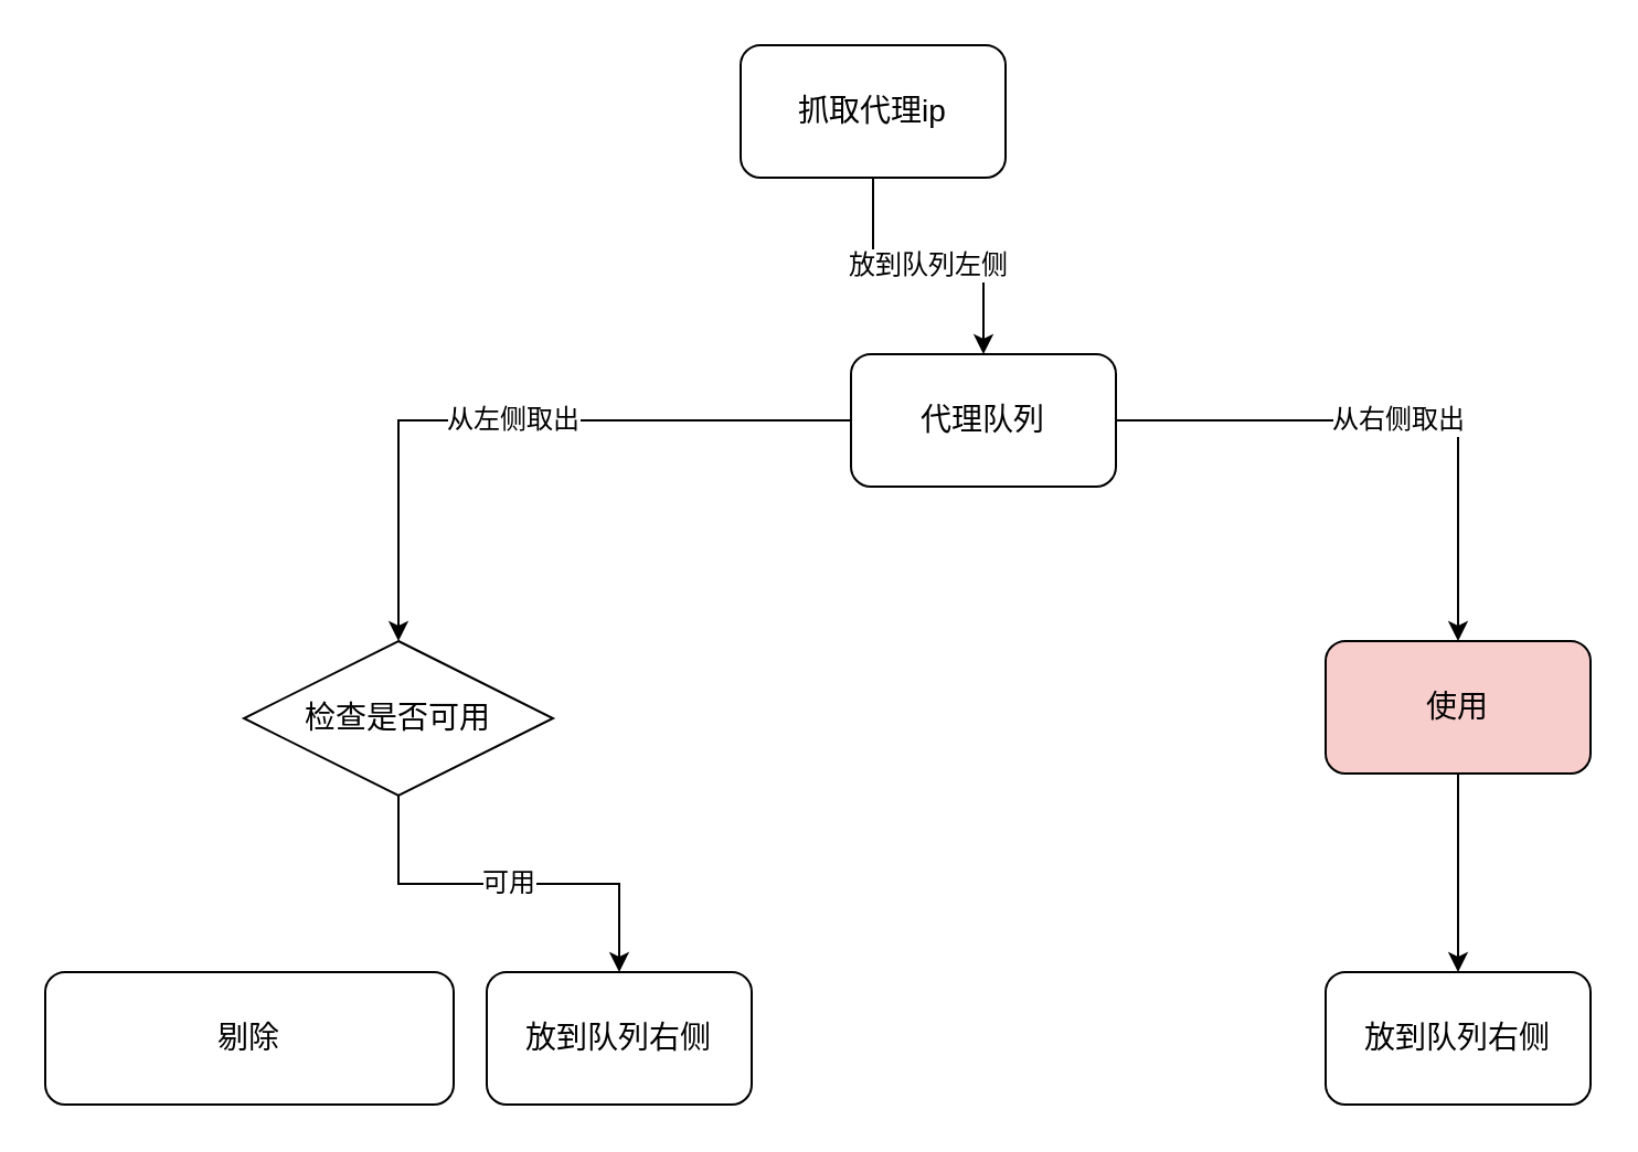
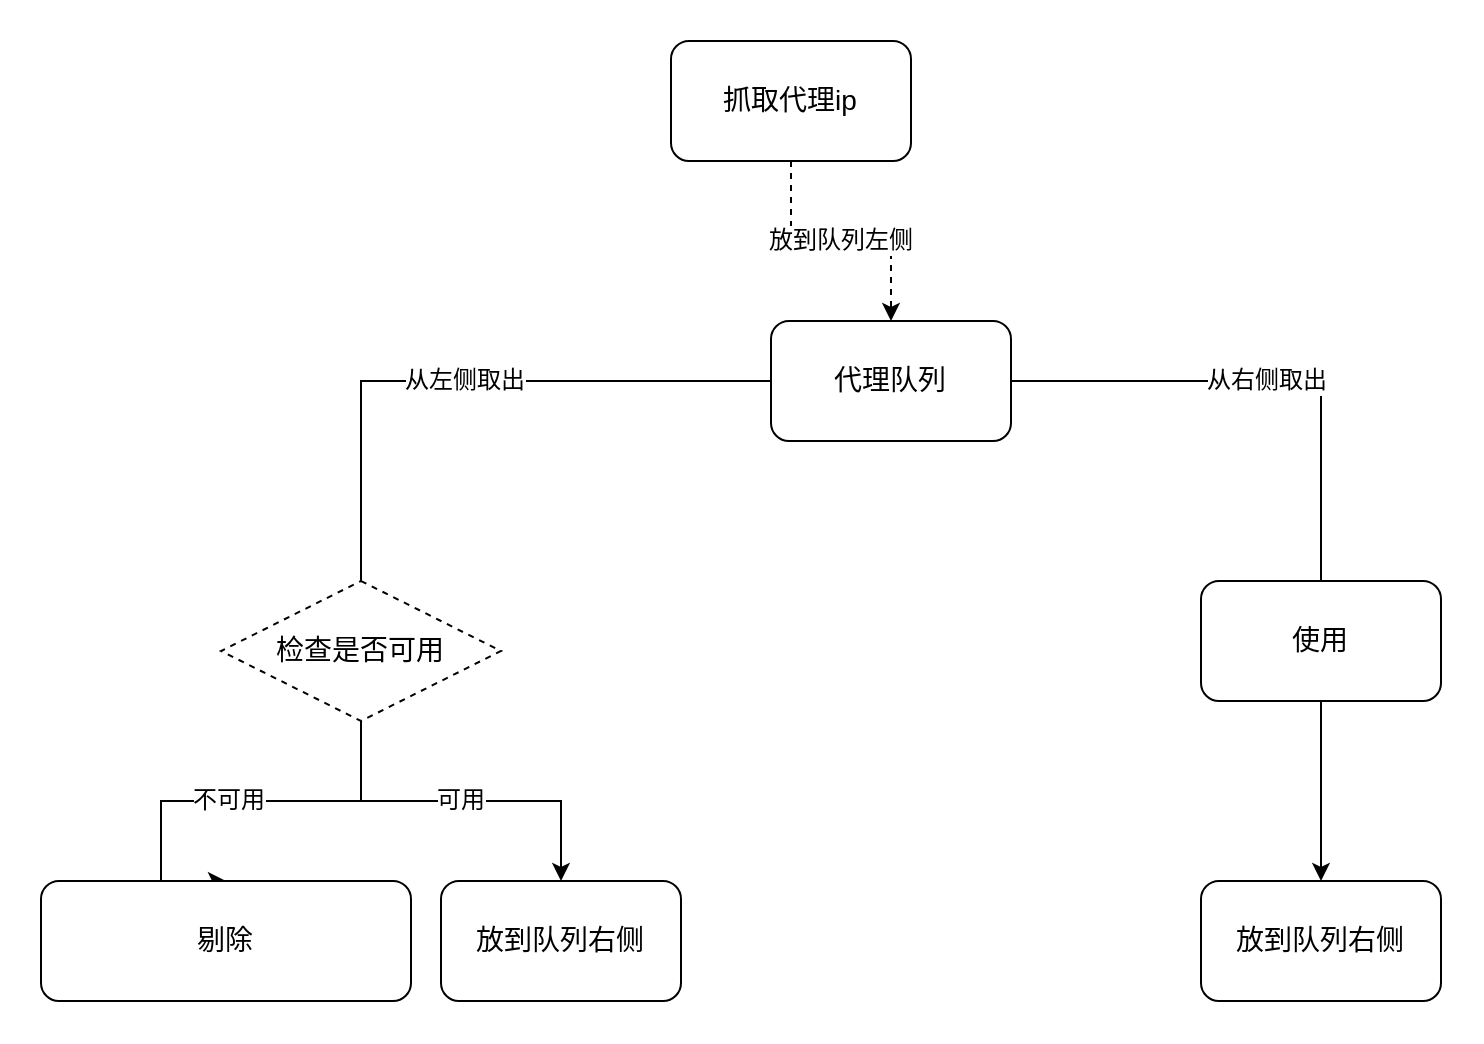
  <mxCell id="0" />
  <mxCell id="1" parent="0" />
- <mxCell id="2" value="&lt;font style=&quot;font-size: 12px&quot;&gt;放到队列左侧&lt;/font&gt;" style="edgeStyle=orthogonalEdgeStyle;rounded=0;orthogonalLoop=1;jettySize=auto;html=1;exitX=0.5;exitY=1;exitDx=0;exitDy=0;entryX=0.5;entryY=0;entryDx=0;entryDy=0;" edge="1" parent="1" source="3" target="6"><mxGeometry relative="1" as="geometry"><mxPoint x="420" y="160" as="targetPoint" /></mxGeometry></mxCell>
+ <mxCell id="2" value="&lt;font style=&quot;font-size: 12px&quot;&gt;放到队列左侧&lt;/font&gt;" style="edgeStyle=orthogonalEdgeStyle;rounded=0;orthogonalLoop=1;jettySize=auto;html=1;exitX=0.5;exitY=1;exitDx=0;exitDy=0;entryX=0.5;entryY=0;entryDx=0;entryDy=0;dashed=1;" edge="1" parent="1" source="3" target="6"><mxGeometry relative="1" as="geometry"><mxPoint x="420" y="160" as="targetPoint" /></mxGeometry></mxCell>
  <mxCell id="3" value="&lt;font style=&quot;font-size: 14px&quot;&gt;抓取代理ip&lt;/font&gt;" style="rounded=1;whiteSpace=wrap;html=1;" vertex="1" parent="1"><mxGeometry x="335" y="20" width="120" height="60" as="geometry" /></mxCell>
- <mxCell id="4" value="&lt;font style=&quot;font-size: 12px&quot;&gt;从左侧取出&lt;/font&gt;" style="edgeStyle=orthogonalEdgeStyle;rounded=0;orthogonalLoop=1;jettySize=auto;html=1;entryX=0.5;entryY=0;entryDx=0;entryDy=0;" edge="1" parent="1" source="6" target="9"><mxGeometry relative="1" as="geometry"><mxPoint x="190" y="340" as="targetPoint" /></mxGeometry></mxCell>
- <mxCell id="5" value="&lt;font style=&quot;font-size: 12px&quot;&gt;从右侧取出&lt;/font&gt;" style="edgeStyle=orthogonalEdgeStyle;rounded=0;orthogonalLoop=1;jettySize=auto;html=1;entryX=0.5;entryY=0;entryDx=0;entryDy=0;" edge="1" parent="1" source="6" target="13"><mxGeometry relative="1" as="geometry" /></mxCell>
+ <mxCell id="4" value="&lt;font style=&quot;font-size: 12px&quot;&gt;从左侧取出&lt;/font&gt;" style="edgeStyle=orthogonalEdgeStyle;rounded=0;orthogonalLoop=1;jettySize=auto;html=1;entryX=0.5;entryY=0;entryDx=0;entryDy=0;endArrow=none;" edge="1" parent="1" source="6" target="9"><mxGeometry relative="1" as="geometry"><mxPoint x="190" y="340" as="targetPoint" /></mxGeometry></mxCell>
+ <mxCell id="5" value="&lt;font style=&quot;font-size: 12px&quot;&gt;从右侧取出&lt;/font&gt;" style="edgeStyle=orthogonalEdgeStyle;rounded=0;orthogonalLoop=1;jettySize=auto;html=1;entryX=0.5;entryY=0;entryDx=0;entryDy=0;endArrow=none;" edge="1" parent="1" source="6" target="13"><mxGeometry relative="1" as="geometry" /></mxCell>
  <mxCell id="6" value="&lt;font style=&quot;font-size: 14px&quot;&gt;代理队列&lt;/font&gt;" style="rounded=1;whiteSpace=wrap;html=1;" vertex="1" parent="1"><mxGeometry x="385" y="160" width="120" height="60" as="geometry" /></mxCell>
+ <mxCell id="7" value="&lt;font style=&quot;font-size: 12px&quot;&gt;不可用&lt;/font&gt;" style="edgeStyle=orthogonalEdgeStyle;rounded=0;orthogonalLoop=1;jettySize=auto;html=1;entryX=0.5;entryY=0;entryDx=0;entryDy=0;" edge="1" parent="1" source="9" target="10"><mxGeometry relative="1" as="geometry"><Array as="points"><mxPoint x="180" y="400" /><mxPoint x="80" y="400" /></Array></mxGeometry></mxCell>
  <mxCell id="8" value="&lt;font style=&quot;font-size: 12px&quot;&gt;可用&lt;/font&gt;" style="edgeStyle=orthogonalEdgeStyle;rounded=0;orthogonalLoop=1;jettySize=auto;html=1;entryX=0.5;entryY=0;entryDx=0;entryDy=0;" edge="1" parent="1" source="9" target="11"><mxGeometry relative="1" as="geometry" /></mxCell>
- <mxCell id="9" value="&lt;font style=&quot;font-size: 14px&quot;&gt;检查是否可用&lt;/font&gt;" style="rhombus;whiteSpace=wrap;html=1;" vertex="1" parent="1"><mxGeometry x="110" y="290" width="140" height="70" as="geometry" /></mxCell>
+ <mxCell id="9" value="&lt;font style=&quot;font-size: 14px&quot;&gt;检查是否可用&lt;/font&gt;" style="rhombus;whiteSpace=wrap;html=1;dashed=1;" vertex="1" parent="1"><mxGeometry x="110" y="290" width="140" height="70" as="geometry" /></mxCell>
  <mxCell id="10" value="&lt;font style=&quot;font-size: 14px&quot;&gt;剔除&lt;/font&gt;" style="rounded=1;whiteSpace=wrap;html=1;" vertex="1" parent="1"><mxGeometry x="20" y="440" width="185" height="60" as="geometry" /></mxCell>
  <mxCell id="11" value="&lt;font style=&quot;font-size: 14px&quot;&gt;放到队列右侧&lt;/font&gt;" style="rounded=1;whiteSpace=wrap;html=1;" vertex="1" parent="1"><mxGeometry x="220" y="440" width="120" height="60" as="geometry" /></mxCell>
  <mxCell id="12" style="edgeStyle=orthogonalEdgeStyle;rounded=0;orthogonalLoop=1;jettySize=auto;html=1;" edge="1" parent="1" source="13" target="14"><mxGeometry relative="1" as="geometry" /></mxCell>
- <mxCell id="13" value="&lt;font style=&quot;font-size: 14px&quot;&gt;使用&lt;/font&gt;" style="rounded=1;whiteSpace=wrap;html=1;fillColor=#f8cecc;" vertex="1" parent="1"><mxGeometry x="600" y="290" width="120" height="60" as="geometry" /></mxCell>
+ <mxCell id="13" value="&lt;font style=&quot;font-size: 14px&quot;&gt;使用&lt;/font&gt;" style="rounded=1;whiteSpace=wrap;html=1;" vertex="1" parent="1"><mxGeometry x="600" y="290" width="120" height="60" as="geometry" /></mxCell>
  <mxCell id="14" value="&lt;font style=&quot;font-size: 14px&quot;&gt;放到队列右侧&lt;/font&gt;" style="rounded=1;whiteSpace=wrap;html=1;" vertex="1" parent="1"><mxGeometry x="600" y="440" width="120" height="60" as="geometry" /></mxCell>
